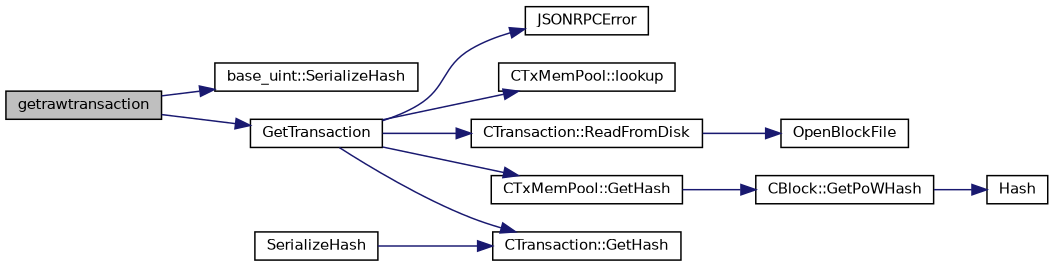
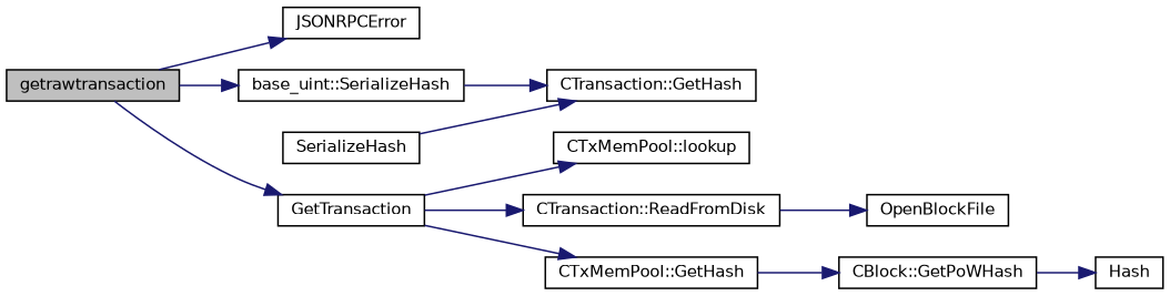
  digraph {
    rankdir=LR
    node [color=black fillcolor=white fontname=Helvetica fontsize=10 shape=record style=filled]
    edge [color=midnightblue fontname=Helvetica fontsize=10 labelfontname=Helvetica labelfontsize=10 style=solid]
    n1 [fillcolor=grey75 fontcolor=black height=0.2 label=getrawtransaction width=0.4]
    n2 [height=0.2 label="base_uint::SerializeHash" width=0.4]
    n3 [height=0.2 label=GetTransaction width=0.4]
    n4 [height=0.2 label=JSONRPCError width=0.4]
    n5 [height=0.2 label="CTxMemPool::lookup" width=0.4]
    n6 [height=0.2 label="CTransaction::ReadFromDisk" width=0.4]
    n7 [height=0.2 label="CTxMemPool::GetHash" width=0.4]
    n8 [height=0.2 label="CTransaction::GetHash" width=0.4]
    n9 [height=0.2 label=OpenBlockFile width=0.4]
    n10 [height=0.2 label="CBlock::GetPoWHash" width=0.4]
    n11 [height=0.2 label=Hash width=0.4]
    n12 [height=0.2 label=SerializeHash width=0.4]
    n1 -> n2
    n1 -> n3
-   n3 -> n4
+   n1 -> n4
    n3 -> n5
    n3 -> n6
    n3 -> n7
-   n3 -> n8
+   n2 -> n8
    n6 -> n9
    n7 -> n10
    n10 -> n11
    n12 -> n8
  }
